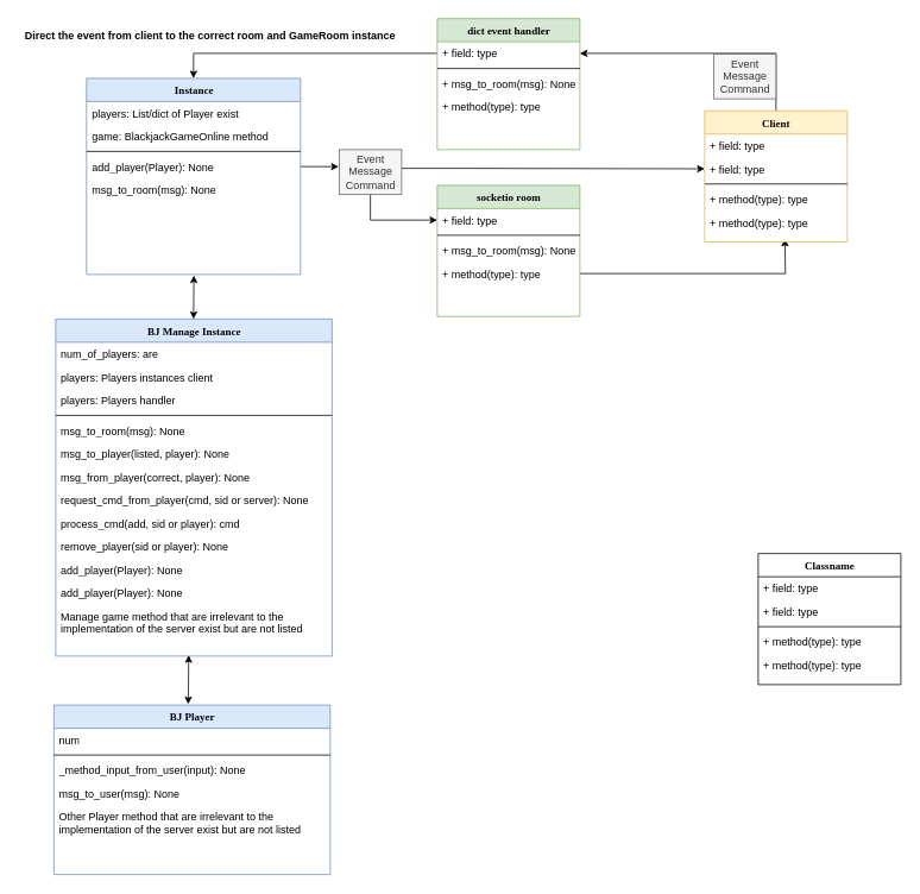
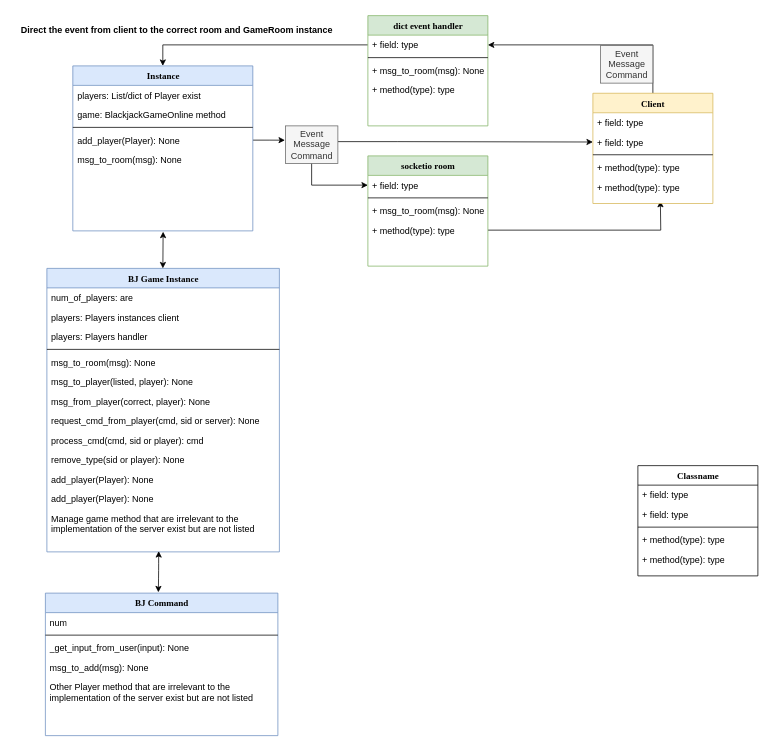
  <mxCell id="0" />
  <mxCell id="1" parent="0" />
  <mxCell id="2" style="edgeStyle=orthogonalEdgeStyle;rounded=0;orthogonalLoop=1;jettySize=auto;html=1;exitX=0.5;exitY=0;exitDx=0;exitDy=0;entryX=1;entryY=0.5;entryDx=0;entryDy=0;" edge="1" parent="1" source="27" target="23"><mxGeometry relative="1" as="geometry"><mxPoint x="850" y="7" as="targetPoint" /></mxGeometry></mxCell>
  <mxCell id="3" value="Classname" style="swimlane;html=1;fontStyle=1;align=center;verticalAlign=top;childLayout=stackLayout;horizontal=1;startSize=26;horizontalStack=0;resizeParent=1;resizeLast=0;collapsible=1;marginBottom=0;swimlaneFillColor=#ffffff;rounded=0;shadow=0;comic=0;labelBackgroundColor=none;strokeWidth=1;fillColor=none;fontFamily=Verdana;fontSize=12" parent="1" vertex="1"><mxGeometry x="850" y="620" width="160" height="147" as="geometry" /></mxCell>
  <mxCell id="4" value="+ field: type" style="text;html=1;strokeColor=none;fillColor=none;align=left;verticalAlign=top;spacingLeft=4;spacingRight=4;whiteSpace=wrap;overflow=hidden;rotatable=0;points=[[0,0.5],[1,0.5]];portConstraint=eastwest;" parent="3" vertex="1"><mxGeometry y="26" width="160" height="26" as="geometry" /></mxCell>
  <mxCell id="5" value="+ field: type" style="text;html=1;strokeColor=none;fillColor=none;align=left;verticalAlign=top;spacingLeft=4;spacingRight=4;whiteSpace=wrap;overflow=hidden;rotatable=0;points=[[0,0.5],[1,0.5]];portConstraint=eastwest;" parent="3" vertex="1"><mxGeometry y="52" width="160" height="26" as="geometry" /></mxCell>
  <mxCell id="6" value="" style="line;html=1;strokeWidth=1;fillColor=none;align=left;verticalAlign=middle;spacingTop=-1;spacingLeft=3;spacingRight=3;rotatable=0;labelPosition=right;points=[];portConstraint=eastwest;" parent="3" vertex="1"><mxGeometry y="78" width="160" height="8" as="geometry" /></mxCell>
  <mxCell id="7" value="+ method(type): type" style="text;html=1;strokeColor=none;fillColor=none;align=left;verticalAlign=top;spacingLeft=4;spacingRight=4;whiteSpace=wrap;overflow=hidden;rotatable=0;points=[[0,0.5],[1,0.5]];portConstraint=eastwest;" parent="3" vertex="1"><mxGeometry y="86" width="160" height="26" as="geometry" /></mxCell>
  <mxCell id="8" value="+ method(type): type" style="text;html=1;strokeColor=none;fillColor=none;align=left;verticalAlign=top;spacingLeft=4;spacingRight=4;whiteSpace=wrap;overflow=hidden;rotatable=0;points=[[0,0.5],[1,0.5]];portConstraint=eastwest;" parent="3" vertex="1"><mxGeometry y="112" width="160" height="26" as="geometry" /></mxCell>
  <mxCell id="9" style="edgeStyle=orthogonalEdgeStyle;rounded=0;orthogonalLoop=1;jettySize=auto;html=1;exitX=0;exitY=0.5;exitDx=0;exitDy=0;entryX=0.5;entryY=0;entryDx=0;entryDy=0;" edge="1" parent="1" source="23" target="33"><mxGeometry relative="1" as="geometry" /></mxCell>
  <mxCell id="10" value="Direct the event from client to the correct room and GameRoom instance" style="text;html=1;align=center;verticalAlign=middle;resizable=0;points=[];autosize=1;fontStyle=1" vertex="1" parent="1"><mxGeometry x="20" y="30" width="430" height="20" as="geometry" /></mxCell>
  <mxCell id="11" value="Event&lt;br&gt;Message&lt;br&gt;Command" style="text;html=1;align=center;verticalAlign=middle;resizable=0;points=[];autosize=1;fillColor=#f5f5f5;strokeColor=#666666;fontColor=#333333;" vertex="1" parent="1"><mxGeometry x="800" y="60" width="70" height="50" as="geometry" /></mxCell>
  <mxCell id="12" style="edgeStyle=orthogonalEdgeStyle;rounded=0;orthogonalLoop=1;jettySize=auto;html=1;exitX=1;exitY=0.5;exitDx=0;exitDy=0;" edge="1" parent="1" source="21"><mxGeometry relative="1" as="geometry"><mxPoint x="880" y="267" as="targetPoint" /></mxGeometry></mxCell>
  <mxCell id="13" style="edgeStyle=orthogonalEdgeStyle;rounded=0;orthogonalLoop=1;jettySize=auto;html=1;entryX=0;entryY=0.5;entryDx=0;entryDy=0;" edge="1" parent="1" source="15" target="29"><mxGeometry relative="1" as="geometry"><Array as="points"><mxPoint x="530" y="188" /><mxPoint x="530" y="188" /></Array></mxGeometry></mxCell>
  <mxCell id="14" style="edgeStyle=orthogonalEdgeStyle;rounded=0;orthogonalLoop=1;jettySize=auto;html=1;entryX=0;entryY=0.5;entryDx=0;entryDy=0;" edge="1" parent="1" source="15" target="18"><mxGeometry relative="1" as="geometry"><mxPoint x="415" y="237" as="targetPoint" /></mxGeometry></mxCell>
  <mxCell id="15" value="Event&lt;br&gt;Message&lt;br&gt;Command" style="text;html=1;align=center;verticalAlign=middle;resizable=0;points=[];autosize=1;fillColor=#f5f5f5;strokeColor=#666666;fontColor=#333333;" vertex="1" parent="1"><mxGeometry x="380" y="167" width="70" height="50" as="geometry" /></mxCell>
  <mxCell id="16" style="edgeStyle=orthogonalEdgeStyle;rounded=0;orthogonalLoop=1;jettySize=auto;html=1;exitX=1;exitY=0.5;exitDx=0;exitDy=0;entryX=-0.008;entryY=0.382;entryDx=0;entryDy=0;entryPerimeter=0;" edge="1" parent="1" source="37" target="15"><mxGeometry relative="1" as="geometry" /></mxCell>
  <mxCell id="17" value="socketio room" style="swimlane;html=1;fontStyle=1;align=center;verticalAlign=top;childLayout=stackLayout;horizontal=1;startSize=26;horizontalStack=0;resizeParent=1;resizeLast=0;collapsible=1;marginBottom=0;swimlaneFillColor=#ffffff;rounded=0;shadow=0;comic=0;labelBackgroundColor=none;strokeWidth=1;fillColor=#d5e8d4;fontFamily=Verdana;fontSize=12;strokeColor=#82b366;" vertex="1" parent="1"><mxGeometry x="490" y="207" width="160" height="147" as="geometry" /></mxCell>
  <mxCell id="18" value="+ field: type" style="text;html=1;strokeColor=none;fillColor=none;align=left;verticalAlign=top;spacingLeft=4;spacingRight=4;whiteSpace=wrap;overflow=hidden;rotatable=0;points=[[0,0.5],[1,0.5]];portConstraint=eastwest;" vertex="1" parent="17"><mxGeometry y="26" width="160" height="26" as="geometry" /></mxCell>
  <mxCell id="19" value="" style="line;html=1;strokeWidth=1;fillColor=none;align=left;verticalAlign=middle;spacingTop=-1;spacingLeft=3;spacingRight=3;rotatable=0;labelPosition=right;points=[];portConstraint=eastwest;" vertex="1" parent="17"><mxGeometry y="52" width="160" height="8" as="geometry" /></mxCell>
  <mxCell id="20" value="+ msg_to_room(msg): None" style="text;html=1;strokeColor=none;fillColor=none;align=left;verticalAlign=top;spacingLeft=4;spacingRight=4;whiteSpace=wrap;overflow=hidden;rotatable=0;points=[[0,0.5],[1,0.5]];portConstraint=eastwest;" vertex="1" parent="17"><mxGeometry y="60" width="160" height="26" as="geometry" /></mxCell>
  <mxCell id="21" value="+ method(type): type" style="text;html=1;strokeColor=none;fillColor=none;align=left;verticalAlign=top;spacingLeft=4;spacingRight=4;whiteSpace=wrap;overflow=hidden;rotatable=0;points=[[0,0.5],[1,0.5]];portConstraint=eastwest;" vertex="1" parent="17"><mxGeometry y="86" width="160" height="26" as="geometry" /></mxCell>
  <mxCell id="22" value="dict event handler" style="swimlane;html=1;fontStyle=1;align=center;verticalAlign=top;childLayout=stackLayout;horizontal=1;startSize=26;horizontalStack=0;resizeParent=1;resizeLast=0;collapsible=1;marginBottom=0;swimlaneFillColor=#ffffff;rounded=0;shadow=0;comic=0;labelBackgroundColor=none;strokeWidth=1;fillColor=#d5e8d4;fontFamily=Verdana;fontSize=12;strokeColor=#82b366;" vertex="1" parent="1"><mxGeometry x="490" y="20" width="160" height="147" as="geometry" /></mxCell>
  <mxCell id="23" value="+ field: type" style="text;html=1;strokeColor=none;fillColor=none;align=left;verticalAlign=top;spacingLeft=4;spacingRight=4;whiteSpace=wrap;overflow=hidden;rotatable=0;points=[[0,0.5],[1,0.5]];portConstraint=eastwest;" vertex="1" parent="22"><mxGeometry y="26" width="160" height="26" as="geometry" /></mxCell>
  <mxCell id="24" value="" style="line;html=1;strokeWidth=1;fillColor=none;align=left;verticalAlign=middle;spacingTop=-1;spacingLeft=3;spacingRight=3;rotatable=0;labelPosition=right;points=[];portConstraint=eastwest;" vertex="1" parent="22"><mxGeometry y="52" width="160" height="8" as="geometry" /></mxCell>
  <mxCell id="25" value="+ msg_to_room(msg): None" style="text;html=1;strokeColor=none;fillColor=none;align=left;verticalAlign=top;spacingLeft=4;spacingRight=4;whiteSpace=wrap;overflow=hidden;rotatable=0;points=[[0,0.5],[1,0.5]];portConstraint=eastwest;" vertex="1" parent="22"><mxGeometry y="60" width="160" height="26" as="geometry" /></mxCell>
  <mxCell id="26" value="+ method(type): type" style="text;html=1;strokeColor=none;fillColor=none;align=left;verticalAlign=top;spacingLeft=4;spacingRight=4;whiteSpace=wrap;overflow=hidden;rotatable=0;points=[[0,0.5],[1,0.5]];portConstraint=eastwest;" vertex="1" parent="22"><mxGeometry y="86" width="160" height="26" as="geometry" /></mxCell>
  <mxCell id="27" value="Client" style="swimlane;html=1;fontStyle=1;align=center;verticalAlign=top;childLayout=stackLayout;horizontal=1;startSize=26;horizontalStack=0;resizeParent=1;resizeLast=0;collapsible=1;marginBottom=0;swimlaneFillColor=#ffffff;rounded=0;shadow=0;comic=0;labelBackgroundColor=none;strokeWidth=1;fillColor=#fff2cc;fontFamily=Verdana;fontSize=12;strokeColor=#d6b656;" vertex="1" parent="1"><mxGeometry x="790" y="123.5" width="160" height="147" as="geometry" /></mxCell>
  <mxCell id="28" value="+ field: type" style="text;html=1;strokeColor=none;fillColor=none;align=left;verticalAlign=top;spacingLeft=4;spacingRight=4;whiteSpace=wrap;overflow=hidden;rotatable=0;points=[[0,0.5],[1,0.5]];portConstraint=eastwest;" vertex="1" parent="27"><mxGeometry y="26" width="160" height="26" as="geometry" /></mxCell>
  <mxCell id="29" value="+ field: type" style="text;html=1;strokeColor=none;fillColor=none;align=left;verticalAlign=top;spacingLeft=4;spacingRight=4;whiteSpace=wrap;overflow=hidden;rotatable=0;points=[[0,0.5],[1,0.5]];portConstraint=eastwest;" vertex="1" parent="27"><mxGeometry y="52" width="160" height="26" as="geometry" /></mxCell>
  <mxCell id="30" value="" style="line;html=1;strokeWidth=1;fillColor=none;align=left;verticalAlign=middle;spacingTop=-1;spacingLeft=3;spacingRight=3;rotatable=0;labelPosition=right;points=[];portConstraint=eastwest;" vertex="1" parent="27"><mxGeometry y="78" width="160" height="8" as="geometry" /></mxCell>
  <mxCell id="31" value="+ method(type): type" style="text;html=1;strokeColor=none;fillColor=none;align=left;verticalAlign=top;spacingLeft=4;spacingRight=4;whiteSpace=wrap;overflow=hidden;rotatable=0;points=[[0,0.5],[1,0.5]];portConstraint=eastwest;" vertex="1" parent="27"><mxGeometry y="86" width="160" height="26" as="geometry" /></mxCell>
  <mxCell id="32" value="+ method(type): type" style="text;html=1;strokeColor=none;fillColor=none;align=left;verticalAlign=top;spacingLeft=4;spacingRight=4;whiteSpace=wrap;overflow=hidden;rotatable=0;points=[[0,0.5],[1,0.5]];portConstraint=eastwest;" vertex="1" parent="27"><mxGeometry y="112" width="160" height="26" as="geometry" /></mxCell>
  <mxCell id="33" value="Instance" style="swimlane;html=1;fontStyle=1;align=center;verticalAlign=top;childLayout=stackLayout;horizontal=1;startSize=26;horizontalStack=0;resizeParent=1;resizeLast=0;collapsible=1;marginBottom=0;swimlaneFillColor=#ffffff;rounded=0;shadow=0;comic=0;labelBackgroundColor=none;strokeWidth=1;fillColor=#dae8fc;fontFamily=Verdana;fontSize=12;strokeColor=#6c8ebf;" vertex="1" parent="1"><mxGeometry x="96.6" y="87" width="240" height="220" as="geometry" /></mxCell>
  <mxCell id="34" value="players: List/dict of Player exist" style="text;html=1;strokeColor=none;fillColor=none;align=left;verticalAlign=top;spacingLeft=4;spacingRight=4;whiteSpace=wrap;overflow=hidden;rotatable=0;points=[[0,0.5],[1,0.5]];portConstraint=eastwest;" vertex="1" parent="33"><mxGeometry y="26" width="240" height="26" as="geometry" /></mxCell>
  <mxCell id="35" value="game: BlackjackGameOnline method&lt;br&gt;&amp;nbsp;" style="text;html=1;strokeColor=none;fillColor=none;align=left;verticalAlign=top;spacingLeft=4;spacingRight=4;whiteSpace=wrap;overflow=hidden;rotatable=0;points=[[0,0.5],[1,0.5]];portConstraint=eastwest;" vertex="1" parent="33"><mxGeometry y="52" width="240" height="26" as="geometry" /></mxCell>
  <mxCell id="36" value="" style="line;html=1;strokeWidth=1;fillColor=none;align=left;verticalAlign=middle;spacingTop=-1;spacingLeft=3;spacingRight=3;rotatable=0;labelPosition=right;points=[];portConstraint=eastwest;" vertex="1" parent="33"><mxGeometry y="78" width="240" height="8" as="geometry" /></mxCell>
  <mxCell id="37" value="add_player(Player): None" style="text;html=1;strokeColor=none;fillColor=none;align=left;verticalAlign=top;spacingLeft=4;spacingRight=4;whiteSpace=wrap;overflow=hidden;rotatable=0;points=[[0,0.5],[1,0.5]];portConstraint=eastwest;" vertex="1" parent="33"><mxGeometry y="86" width="240" height="26" as="geometry" /></mxCell>
  <mxCell id="38" value="msg_to_room(msg): None" style="text;html=1;strokeColor=none;fillColor=none;align=left;verticalAlign=top;spacingLeft=4;spacingRight=4;whiteSpace=wrap;overflow=hidden;rotatable=0;points=[[0,0.5],[1,0.5]];portConstraint=eastwest;" vertex="1" parent="33"><mxGeometry y="112" width="240" height="26" as="geometry" /></mxCell>
- <mxCell id="39" value="BJ Manage Instance" style="swimlane;html=1;fontStyle=1;align=center;verticalAlign=top;childLayout=stackLayout;horizontal=1;startSize=26;horizontalStack=0;resizeParent=1;resizeLast=0;collapsible=1;marginBottom=0;swimlaneFillColor=#ffffff;rounded=0;shadow=0;comic=0;labelBackgroundColor=none;strokeWidth=1;fillColor=#dae8fc;fontFamily=Verdana;fontSize=12;strokeColor=#6c8ebf;" vertex="1" parent="1"><mxGeometry x="62" y="357" width="310" height="378" as="geometry" /></mxCell>
+ <mxCell id="39" value="BJ Game Instance" style="swimlane;html=1;fontStyle=1;align=center;verticalAlign=top;childLayout=stackLayout;horizontal=1;startSize=26;horizontalStack=0;resizeParent=1;resizeLast=0;collapsible=1;marginBottom=0;swimlaneFillColor=#ffffff;rounded=0;shadow=0;comic=0;labelBackgroundColor=none;strokeWidth=1;fillColor=#dae8fc;fontFamily=Verdana;fontSize=12;strokeColor=#6c8ebf;" vertex="1" parent="1"><mxGeometry x="62" y="357" width="310" height="378" as="geometry" /></mxCell>
  <mxCell id="40" value="num_of_players: are" style="text;html=1;strokeColor=none;fillColor=none;align=left;verticalAlign=top;spacingLeft=4;spacingRight=4;whiteSpace=wrap;overflow=hidden;rotatable=0;points=[[0,0.5],[1,0.5]];portConstraint=eastwest;" vertex="1" parent="39"><mxGeometry y="26" width="310" height="26" as="geometry" /></mxCell>
  <mxCell id="41" value="players: Players instances client" style="text;html=1;strokeColor=none;fillColor=none;align=left;verticalAlign=top;spacingLeft=4;spacingRight=4;whiteSpace=wrap;overflow=hidden;rotatable=0;points=[[0,0.5],[1,0.5]];portConstraint=eastwest;" vertex="1" parent="39"><mxGeometry y="52" width="310" height="26" as="geometry" /></mxCell>
  <mxCell id="42" value="players: Players handler" style="text;html=1;strokeColor=none;fillColor=none;align=left;verticalAlign=top;spacingLeft=4;spacingRight=4;whiteSpace=wrap;overflow=hidden;rotatable=0;points=[[0,0.5],[1,0.5]];portConstraint=eastwest;" vertex="1" parent="39"><mxGeometry y="78" width="310" height="26" as="geometry" /></mxCell>
  <mxCell id="43" value="" style="line;html=1;strokeWidth=1;fillColor=none;align=left;verticalAlign=middle;spacingTop=-1;spacingLeft=3;spacingRight=3;rotatable=0;labelPosition=right;points=[];portConstraint=eastwest;" vertex="1" parent="39"><mxGeometry y="104" width="310" height="8" as="geometry" /></mxCell>
  <mxCell id="44" value="msg_to_room(msg): None" style="text;html=1;strokeColor=none;fillColor=none;align=left;verticalAlign=top;spacingLeft=4;spacingRight=4;whiteSpace=wrap;overflow=hidden;rotatable=0;points=[[0,0.5],[1,0.5]];portConstraint=eastwest;" vertex="1" parent="39"><mxGeometry y="112" width="310" height="26" as="geometry" /></mxCell>
  <mxCell id="45" value="msg_to_player(listed, player): None" style="text;html=1;strokeColor=none;fillColor=none;align=left;verticalAlign=top;spacingLeft=4;spacingRight=4;whiteSpace=wrap;overflow=hidden;rotatable=0;points=[[0,0.5],[1,0.5]];portConstraint=eastwest;" vertex="1" parent="39"><mxGeometry y="138" width="310" height="26" as="geometry" /></mxCell>
  <mxCell id="46" value="msg_from_player(correct, player): None" style="text;html=1;strokeColor=none;fillColor=none;align=left;verticalAlign=top;spacingLeft=4;spacingRight=4;whiteSpace=wrap;overflow=hidden;rotatable=0;points=[[0,0.5],[1,0.5]];portConstraint=eastwest;" vertex="1" parent="39"><mxGeometry y="164" width="310" height="26" as="geometry" /></mxCell>
  <mxCell id="47" value="request_cmd_from_player(cmd, sid or server): None&amp;nbsp;" style="text;html=1;strokeColor=none;fillColor=none;align=left;verticalAlign=top;spacingLeft=4;spacingRight=4;whiteSpace=wrap;overflow=hidden;rotatable=0;points=[[0,0.5],[1,0.5]];portConstraint=eastwest;" vertex="1" parent="39"><mxGeometry y="190" width="310" height="26" as="geometry" /></mxCell>
- <mxCell id="48" value="process_cmd(add, sid or player): cmd&amp;nbsp;" style="text;html=1;strokeColor=none;fillColor=none;align=left;verticalAlign=top;spacingLeft=4;spacingRight=4;whiteSpace=wrap;overflow=hidden;rotatable=0;points=[[0,0.5],[1,0.5]];portConstraint=eastwest;" vertex="1" parent="39"><mxGeometry y="216" width="310" height="26" as="geometry" /></mxCell>
- <mxCell id="49" value="remove_player(sid or player): None" style="text;html=1;strokeColor=none;fillColor=none;align=left;verticalAlign=top;spacingLeft=4;spacingRight=4;whiteSpace=wrap;overflow=hidden;rotatable=0;points=[[0,0.5],[1,0.5]];portConstraint=eastwest;" vertex="1" parent="39"><mxGeometry y="242" width="310" height="26" as="geometry" /></mxCell>
+ <mxCell id="48" value="process_cmd(cmd, sid or player): cmd&amp;nbsp;" style="text;html=1;strokeColor=none;fillColor=none;align=left;verticalAlign=top;spacingLeft=4;spacingRight=4;whiteSpace=wrap;overflow=hidden;rotatable=0;points=[[0,0.5],[1,0.5]];portConstraint=eastwest;" vertex="1" parent="39"><mxGeometry y="216" width="310" height="26" as="geometry" /></mxCell>
+ <mxCell id="49" value="remove_type(sid or player): None" style="text;html=1;strokeColor=none;fillColor=none;align=left;verticalAlign=top;spacingLeft=4;spacingRight=4;whiteSpace=wrap;overflow=hidden;rotatable=0;points=[[0,0.5],[1,0.5]];portConstraint=eastwest;" vertex="1" parent="39"><mxGeometry y="242" width="310" height="26" as="geometry" /></mxCell>
  <mxCell id="50" value="add_player(Player): None" style="text;html=1;strokeColor=none;fillColor=none;align=left;verticalAlign=top;spacingLeft=4;spacingRight=4;whiteSpace=wrap;overflow=hidden;rotatable=0;points=[[0,0.5],[1,0.5]];portConstraint=eastwest;" vertex="1" parent="39"><mxGeometry y="268" width="310" height="26" as="geometry" /></mxCell>
  <mxCell id="51" value="add_player(Player): None" style="text;html=1;strokeColor=none;fillColor=none;align=left;verticalAlign=top;spacingLeft=4;spacingRight=4;whiteSpace=wrap;overflow=hidden;rotatable=0;points=[[0,0.5],[1,0.5]];portConstraint=eastwest;" vertex="1" parent="39"><mxGeometry y="294" width="310" height="26" as="geometry" /></mxCell>
  <mxCell id="52" value="Manage game method that are irrelevant to the implementation of the server exist but are not listed" style="text;html=1;strokeColor=none;fillColor=none;align=left;verticalAlign=top;spacingLeft=4;spacingRight=4;whiteSpace=wrap;overflow=hidden;rotatable=0;points=[[0,0.5],[1,0.5]];portConstraint=eastwest;" vertex="1" parent="39"><mxGeometry y="320" width="310" height="58" as="geometry" /></mxCell>
- <mxCell id="53" value="BJ Player" style="swimlane;html=1;fontStyle=1;align=center;verticalAlign=top;childLayout=stackLayout;horizontal=1;startSize=26;horizontalStack=0;resizeParent=1;resizeLast=0;collapsible=1;marginBottom=0;swimlaneFillColor=#ffffff;rounded=0;shadow=0;comic=0;labelBackgroundColor=none;strokeWidth=1;fillColor=#dae8fc;fontFamily=Verdana;fontSize=12;strokeColor=#6c8ebf;" vertex="1" parent="1"><mxGeometry x="60" y="790" width="310" height="190" as="geometry" /></mxCell>
+ <mxCell id="53" value="BJ Command" style="swimlane;html=1;fontStyle=1;align=center;verticalAlign=top;childLayout=stackLayout;horizontal=1;startSize=26;horizontalStack=0;resizeParent=1;resizeLast=0;collapsible=1;marginBottom=0;swimlaneFillColor=#ffffff;rounded=0;shadow=0;comic=0;labelBackgroundColor=none;strokeWidth=1;fillColor=#dae8fc;fontFamily=Verdana;fontSize=12;strokeColor=#6c8ebf;" vertex="1" parent="1"><mxGeometry x="60" y="790" width="310" height="190" as="geometry" /></mxCell>
  <mxCell id="54" value="num" style="text;html=1;strokeColor=none;fillColor=none;align=left;verticalAlign=top;spacingLeft=4;spacingRight=4;whiteSpace=wrap;overflow=hidden;rotatable=0;points=[[0,0.5],[1,0.5]];portConstraint=eastwest;" vertex="1" parent="53"><mxGeometry y="26" width="310" height="26" as="geometry" /></mxCell>
  <mxCell id="55" value="" style="line;html=1;strokeWidth=1;fillColor=none;align=left;verticalAlign=middle;spacingTop=-1;spacingLeft=3;spacingRight=3;rotatable=0;labelPosition=right;points=[];portConstraint=eastwest;" vertex="1" parent="53"><mxGeometry y="52" width="310" height="8" as="geometry" /></mxCell>
- <mxCell id="56" value="_method_input_from_user(input): None" style="text;html=1;strokeColor=none;fillColor=none;align=left;verticalAlign=top;spacingLeft=4;spacingRight=4;whiteSpace=wrap;overflow=hidden;rotatable=0;points=[[0,0.5],[1,0.5]];portConstraint=eastwest;" vertex="1" parent="53"><mxGeometry y="60" width="310" height="26" as="geometry" /></mxCell>
- <mxCell id="57" value="msg_to_user(msg): None" style="text;html=1;strokeColor=none;fillColor=none;align=left;verticalAlign=top;spacingLeft=4;spacingRight=4;whiteSpace=wrap;overflow=hidden;rotatable=0;points=[[0,0.5],[1,0.5]];portConstraint=eastwest;" vertex="1" parent="53"><mxGeometry y="86" width="310" height="26" as="geometry" /></mxCell>
+ <mxCell id="56" value="_get_input_from_user(input): None" style="text;html=1;strokeColor=none;fillColor=none;align=left;verticalAlign=top;spacingLeft=4;spacingRight=4;whiteSpace=wrap;overflow=hidden;rotatable=0;points=[[0,0.5],[1,0.5]];portConstraint=eastwest;" vertex="1" parent="53"><mxGeometry y="60" width="310" height="26" as="geometry" /></mxCell>
+ <mxCell id="57" value="msg_to_add(msg): None" style="text;html=1;strokeColor=none;fillColor=none;align=left;verticalAlign=top;spacingLeft=4;spacingRight=4;whiteSpace=wrap;overflow=hidden;rotatable=0;points=[[0,0.5],[1,0.5]];portConstraint=eastwest;" vertex="1" parent="53"><mxGeometry y="86" width="310" height="26" as="geometry" /></mxCell>
  <mxCell id="58" value="Other Player method that are irrelevant to the implementation of the server exist but are not listed" style="text;html=1;strokeColor=none;fillColor=none;align=left;verticalAlign=top;spacingLeft=4;spacingRight=4;whiteSpace=wrap;overflow=hidden;rotatable=0;points=[[0,0.5],[1,0.5]];portConstraint=eastwest;" vertex="1" parent="53"><mxGeometry y="112" width="310" height="58" as="geometry" /></mxCell>
  <mxCell id="59" value="" style="endArrow=classic;startArrow=classic;html=1;exitX=0.515;exitY=-0.003;exitDx=0;exitDy=0;exitPerimeter=0;entryX=0.481;entryY=0.983;entryDx=0;entryDy=0;entryPerimeter=0;" edge="1" parent="1" target="52"><mxGeometry width="50" height="50" relative="1" as="geometry"><mxPoint x="210.65" y="788.866" as="sourcePoint" /><mxPoint x="211" y="740" as="targetPoint" /><Array as="points"><mxPoint x="211" y="760" /></Array></mxGeometry></mxCell>
  <mxCell id="60" value="" style="endArrow=classic;startArrow=classic;html=1;exitX=0.515;exitY=-0.003;exitDx=0;exitDy=0;exitPerimeter=0;" edge="1" parent="1"><mxGeometry width="50" height="50" relative="1" as="geometry"><mxPoint x="216.65" y="356.996" as="sourcePoint" /><mxPoint x="217" y="308.13" as="targetPoint" /><Array as="points" /></mxGeometry></mxCell>
